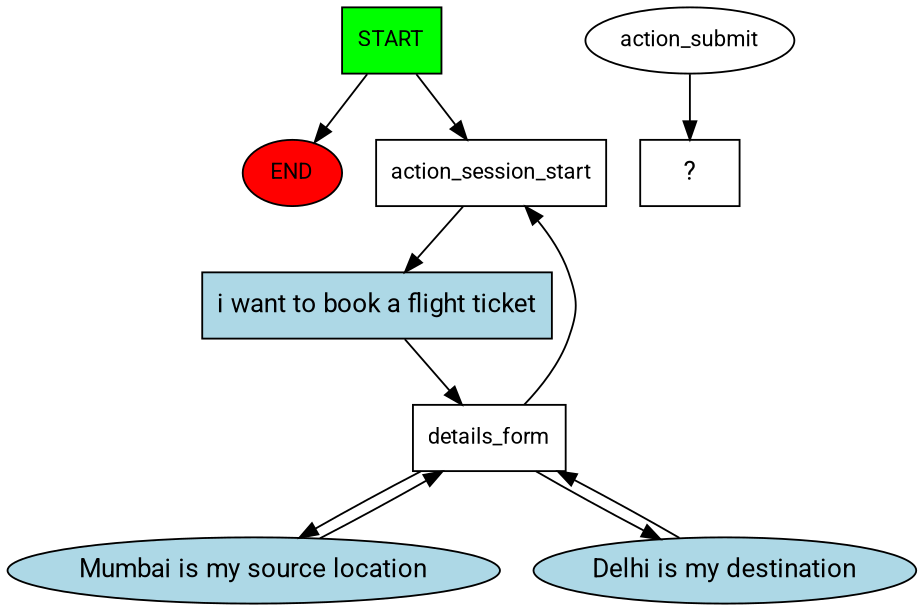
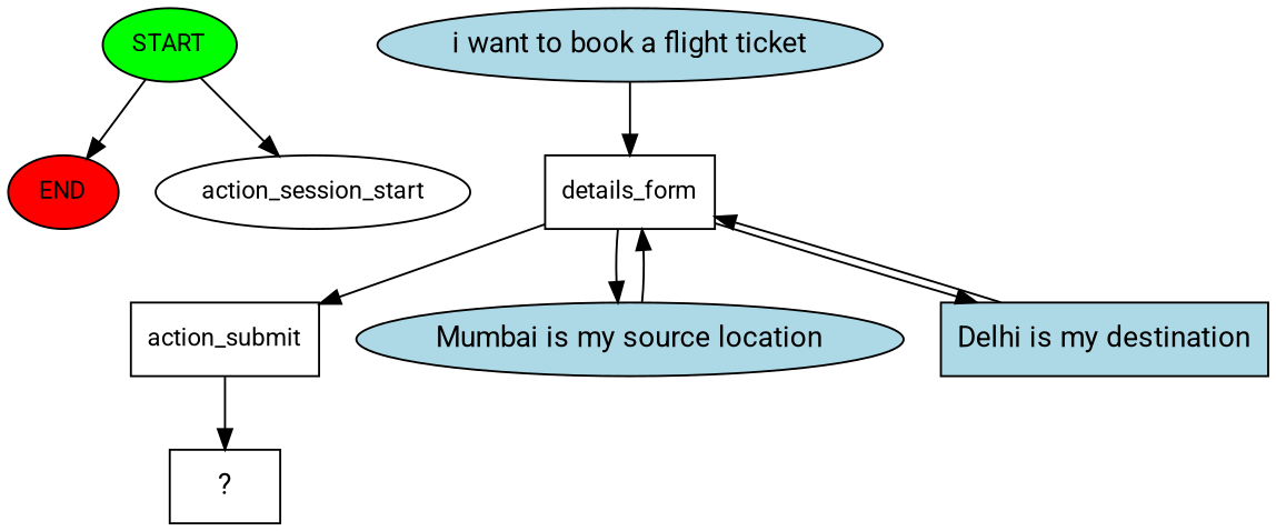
  digraph {
    fontname=Roboto
    node [fontname=Roboto fontsize=12 style=filled]
    edge [fontname=Roboto]
-   n1 [fillcolor=green label=START shape=box]
+   n1 [fillcolor=green label=START]
    n2 [fillcolor=red label=END]
-   n3 [label=action_session_start shape=box style=""]
-   n4 [fillcolor=lightblue label="i want to book a flight ticket" shape=rect fontsize=""]
+   n3 [label=action_session_start style=""]
+   n4 [fillcolor=lightblue label="i want to book a flight ticket" shape=ellipse fontsize=""]
    n5 [label=details_form shape=box style=""]
-   n6 [label=action_submit style=""]
+   n6 [label=action_submit shape=box style=""]
    n7 [fillcolor=lightblue label="Mumbai is my source location" shape=ellipse fontsize=""]
-   n8 [fillcolor=lightblue label="Delhi is my destination" shape=ellipse fontsize=""]
+   n8 [fillcolor=lightblue label="Delhi is my destination" shape=rect fontsize=""]
    n9 [label="  ?  " shape=rect fontsize="" style=""]
    n1 -> n2
    n1 -> n3
-   n3 -> n4
    n4 -> n5
-   n5 -> n3
+   n5 -> n6
    n5 -> n7
    n5 -> n8
    n6 -> n9
    n7 -> n5
    n8 -> n5
  }
